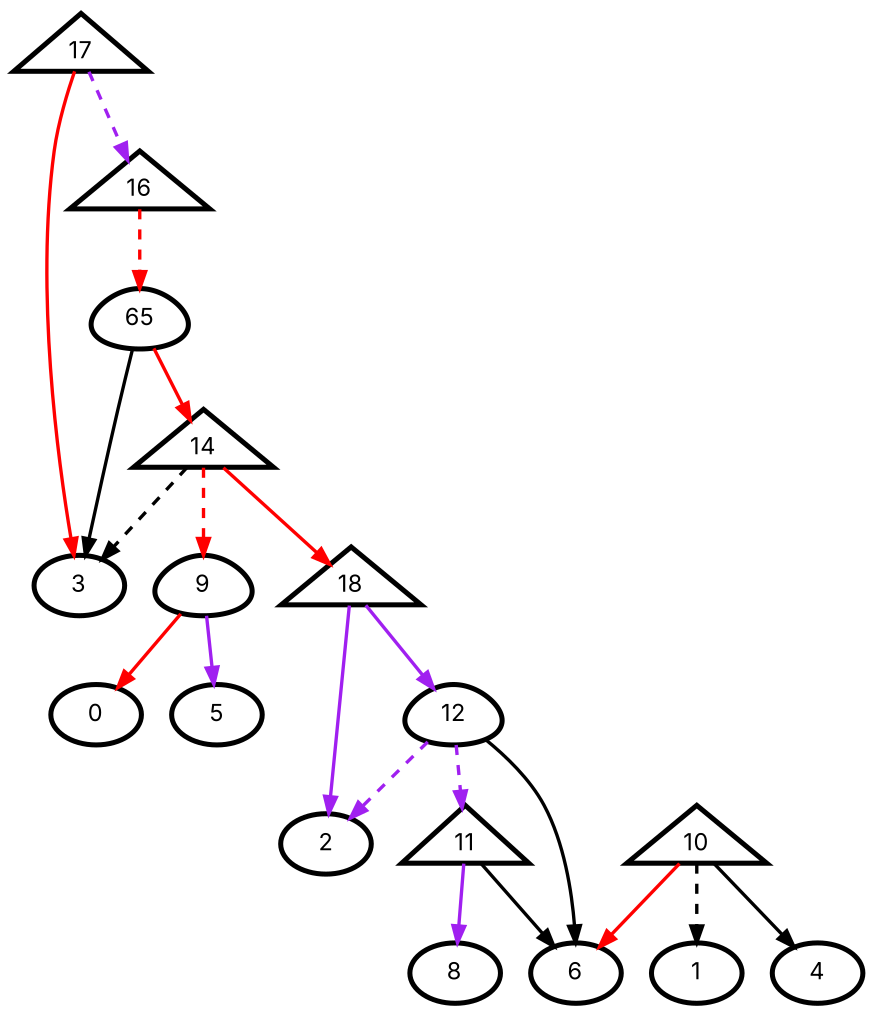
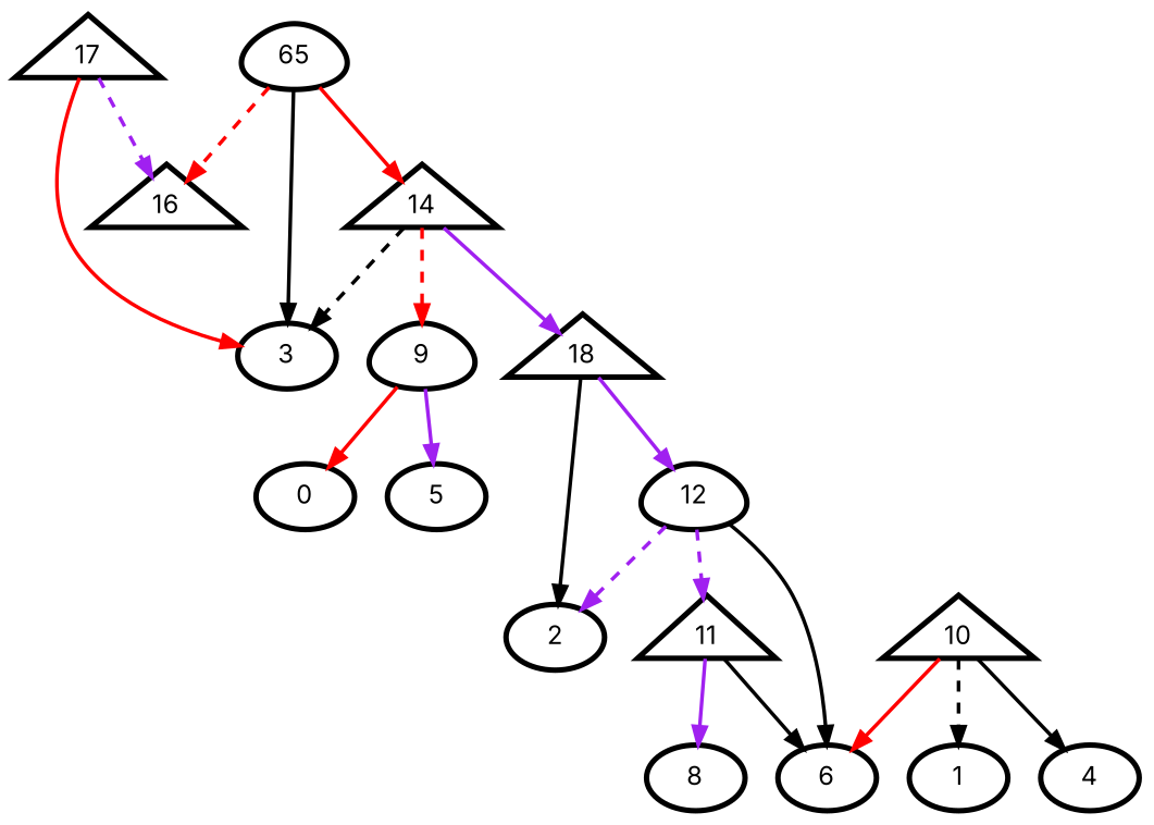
  digraph {
    fontname=Inter
    node [fontname=Inter penwidth=3]
    edge [color=purple fontname=Inter penwidth=2 style=bold]
    n1 [label=0]
    n2 [label=1]
    n3 [label=2]
    n4 [label=3]
    n5 [label=4]
    n6 [label=5]
    n7 [label=6]
    n8 [label=8]
    n9 [label=9 shape=egg]
    n10 [label=12 shape=egg]
    n11 [label=11 shape=triangle]
    n12 [label=65 shape=egg]
    n13 [label=14 shape=triangle]
    n14 [label=18 shape=triangle]
    n15 [label=10 shape=triangle]
    n16 [label=16 shape=triangle]
    n17 [label=17 shape=triangle]
    n9 -> n1 [color=red style=solid]
    n9 -> n6
    n10 -> n3 [style=dashed]
    n10 -> n7 [color=black]
    n10 -> n11 [style=dashed]
    n11 -> n7 [color=black style=solid]
    n11 -> n8
    n12 -> n4 [color=black]
    n12 -> n13 [color=red]
    n13 -> n4 [color=black style=dashed]
    n13 -> n9 [color=red style=dashed]
-   n13 -> n14 [color=red style=solid]
-   n14 -> n3
+   n13 -> n14 [style=solid]
+   n14 -> n3 [color=black]
    n14 -> n10 [style=solid]
    n15 -> n2 [color=black style=dashed]
    n15 -> n5 [color=black]
    n15 -> n7 [color=red]
-   n16 -> n12 [color=red style=dashed]
+   n12 -> n16 [color=red style=dashed]
    n17 -> n4 [color=red style=solid]
    n17 -> n16 [style=dashed]
  }
